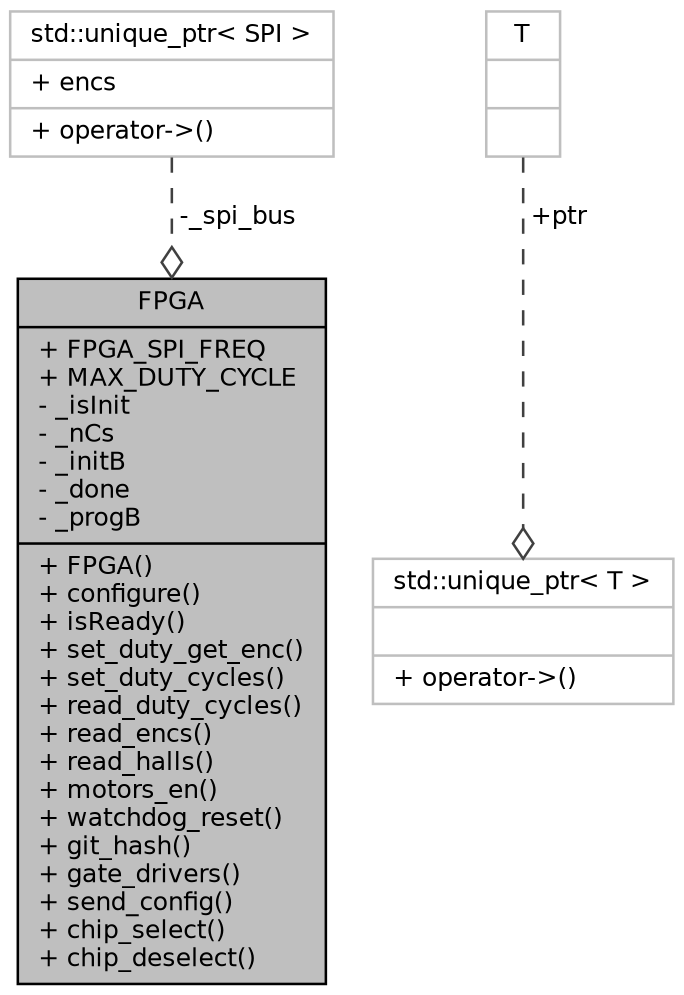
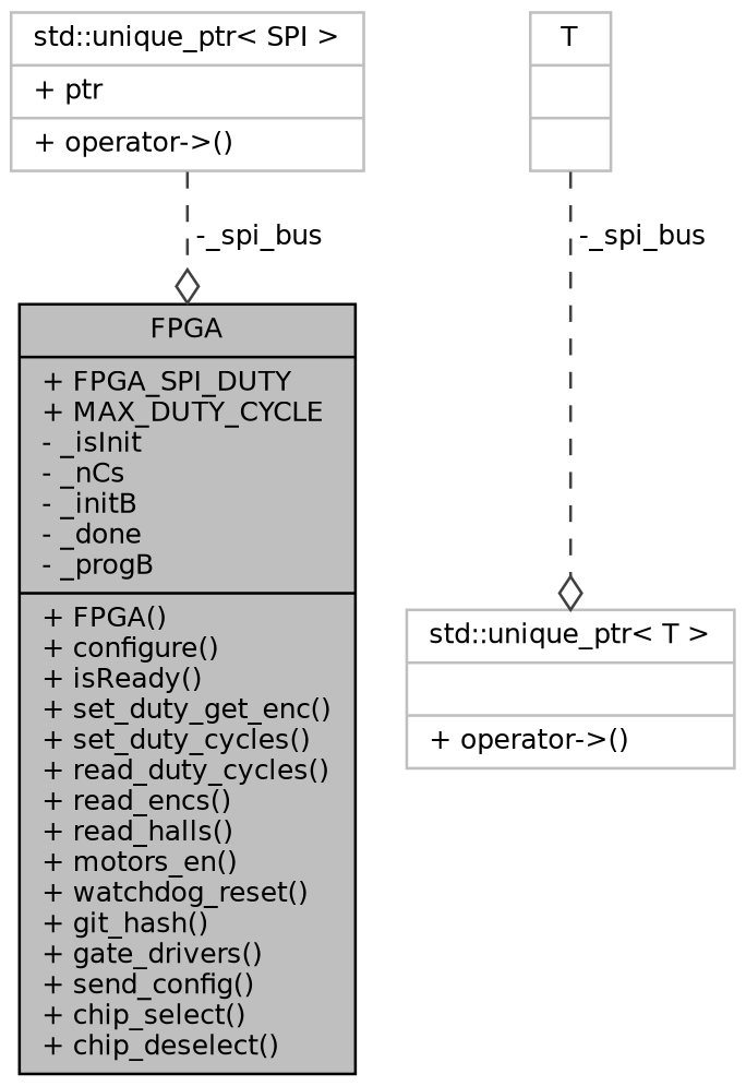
  digraph {
    node [color=grey75 fillcolor=white fontname=Helvetica fontsize=10 shape=record style=filled]
    edge [arrowhead=odiamond color=grey25 fontname=Helvetica fontsize=10 labelfontname=Helvetica labelfontsize=10 style=dashed]
-   n1 [color=black fillcolor=grey75 fontcolor=black height=0.2 label="{FPGA\n|+ FPGA_SPI_FREQ\l+ MAX_DUTY_CYCLE\l- _isInit\l- _nCs\l- _initB\l- _done\l- _progB\l|+ FPGA()\l+ configure()\l+ isReady()\l+ set_duty_get_enc()\l+ set_duty_cycles()\l+ read_duty_cycles()\l+ read_encs()\l+ read_halls()\l+ motors_en()\l+ watchdog_reset()\l+ git_hash()\l+ gate_drivers()\l+ send_config()\l+ chip_select()\l+ chip_deselect()\l}" width=0.4]
-   n2 [height=0.2 label="{std::unique_ptr\< SPI \>\n|+ encs\l|+ operator-\>()\l}" width=0.4]
+   n1 [color=black fillcolor=grey75 fontcolor=black height=0.2 label="{FPGA\n|+ FPGA_SPI_DUTY\l+ MAX_DUTY_CYCLE\l- _isInit\l- _nCs\l- _initB\l- _done\l- _progB\l|+ FPGA()\l+ configure()\l+ isReady()\l+ set_duty_get_enc()\l+ set_duty_cycles()\l+ read_duty_cycles()\l+ read_encs()\l+ read_halls()\l+ motors_en()\l+ watchdog_reset()\l+ git_hash()\l+ gate_drivers()\l+ send_config()\l+ chip_select()\l+ chip_deselect()\l}" width=0.4]
+   n2 [height=0.2 label="{std::unique_ptr\< SPI \>\n|+ ptr\l|+ operator-\>()\l}" width=0.4]
    n3 [height=0.2 label="{std::unique_ptr\< T \>\n||+ operator-\>()\l}" width=0.4]
    n4 [height=0.2 label="{T\n||}" width=0.4]
    n2 -> n1 [label=" -_spi_bus"]
-   n4 -> n3 [label=" +ptr"]
+   n4 -> n3 [label=" -_spi_bus"]
  }
